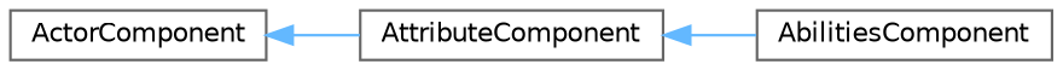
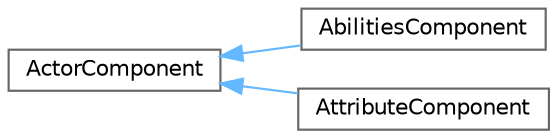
  digraph {
    rankdir=LR
    node [color=grey40 fillcolor=white fontname=Helvetica fontsize=10 shape=box style=filled]
    edge [color=steelblue1 dir=back fontname=Helvetica fontsize=10 labelfontname=Helvetica labelfontsize=10 style=solid]
    n1 [height=0.2 label=ActorComponent width=0.4]
    n2 [height=0.2 label=AbilitiesComponent width=0.4]
    n3 [height=0.2 label=AttributeComponent width=0.4]
-   n3 -> n2
+   n1 -> n2
    n1 -> n3
  }
